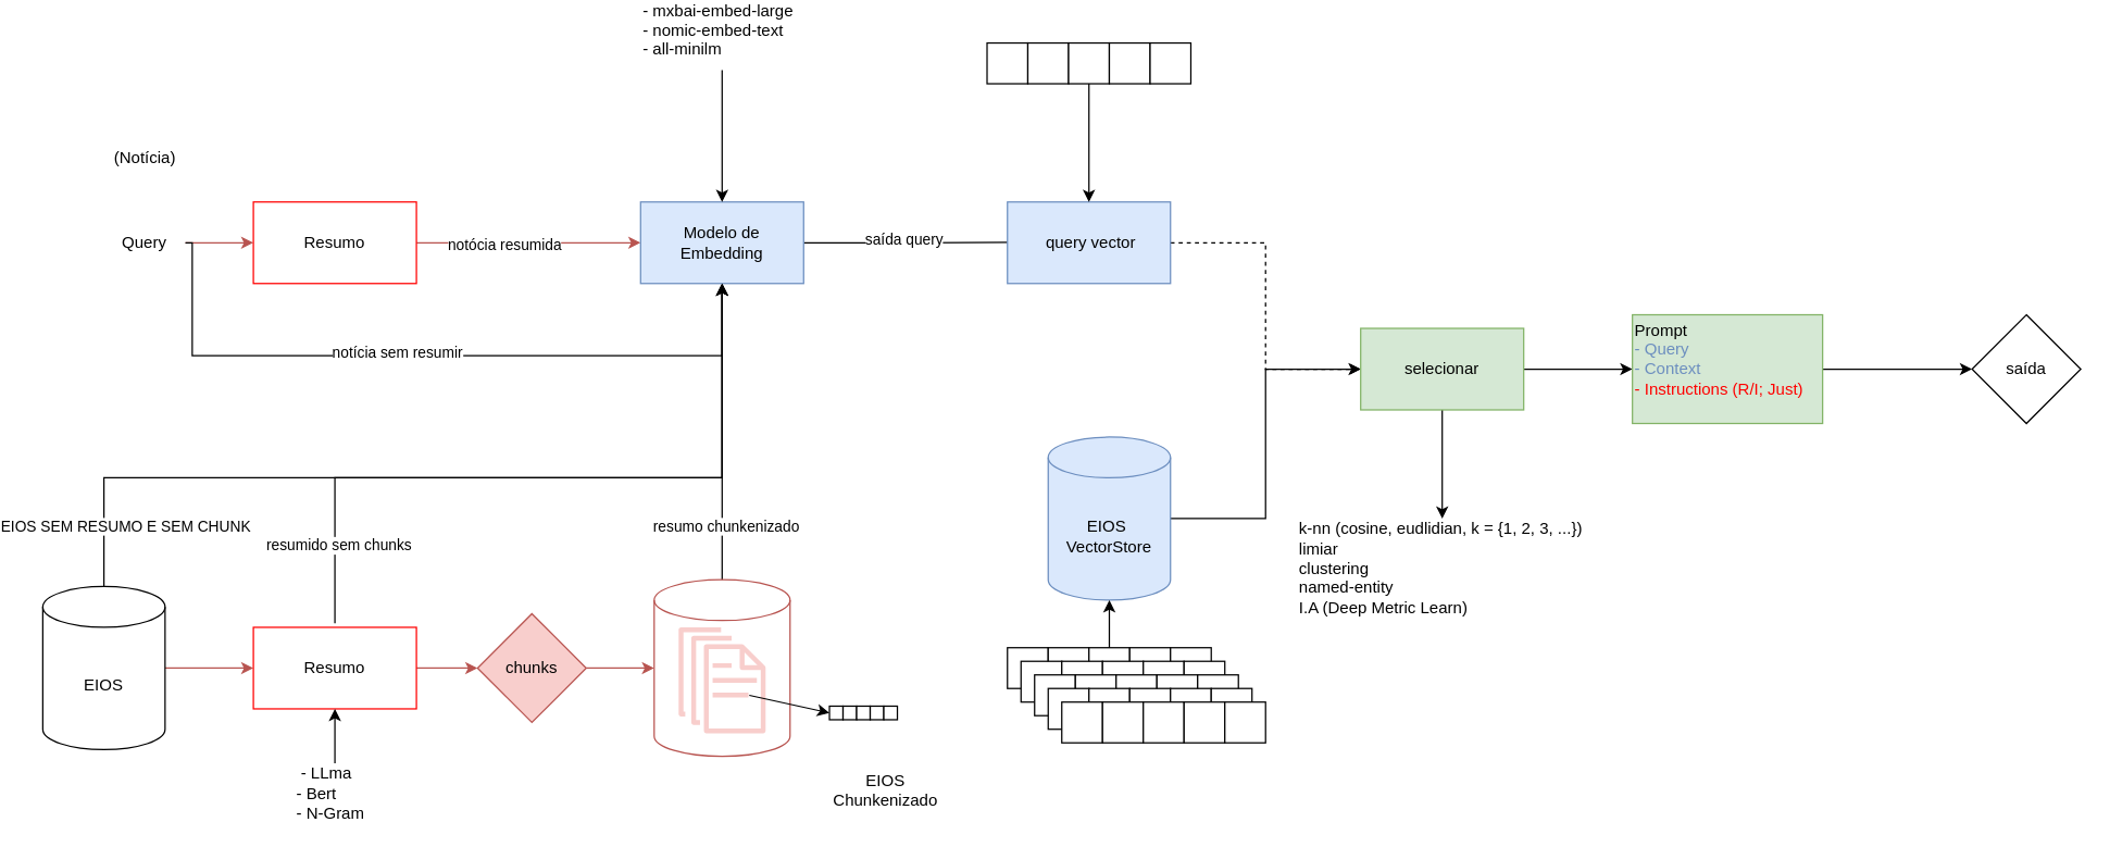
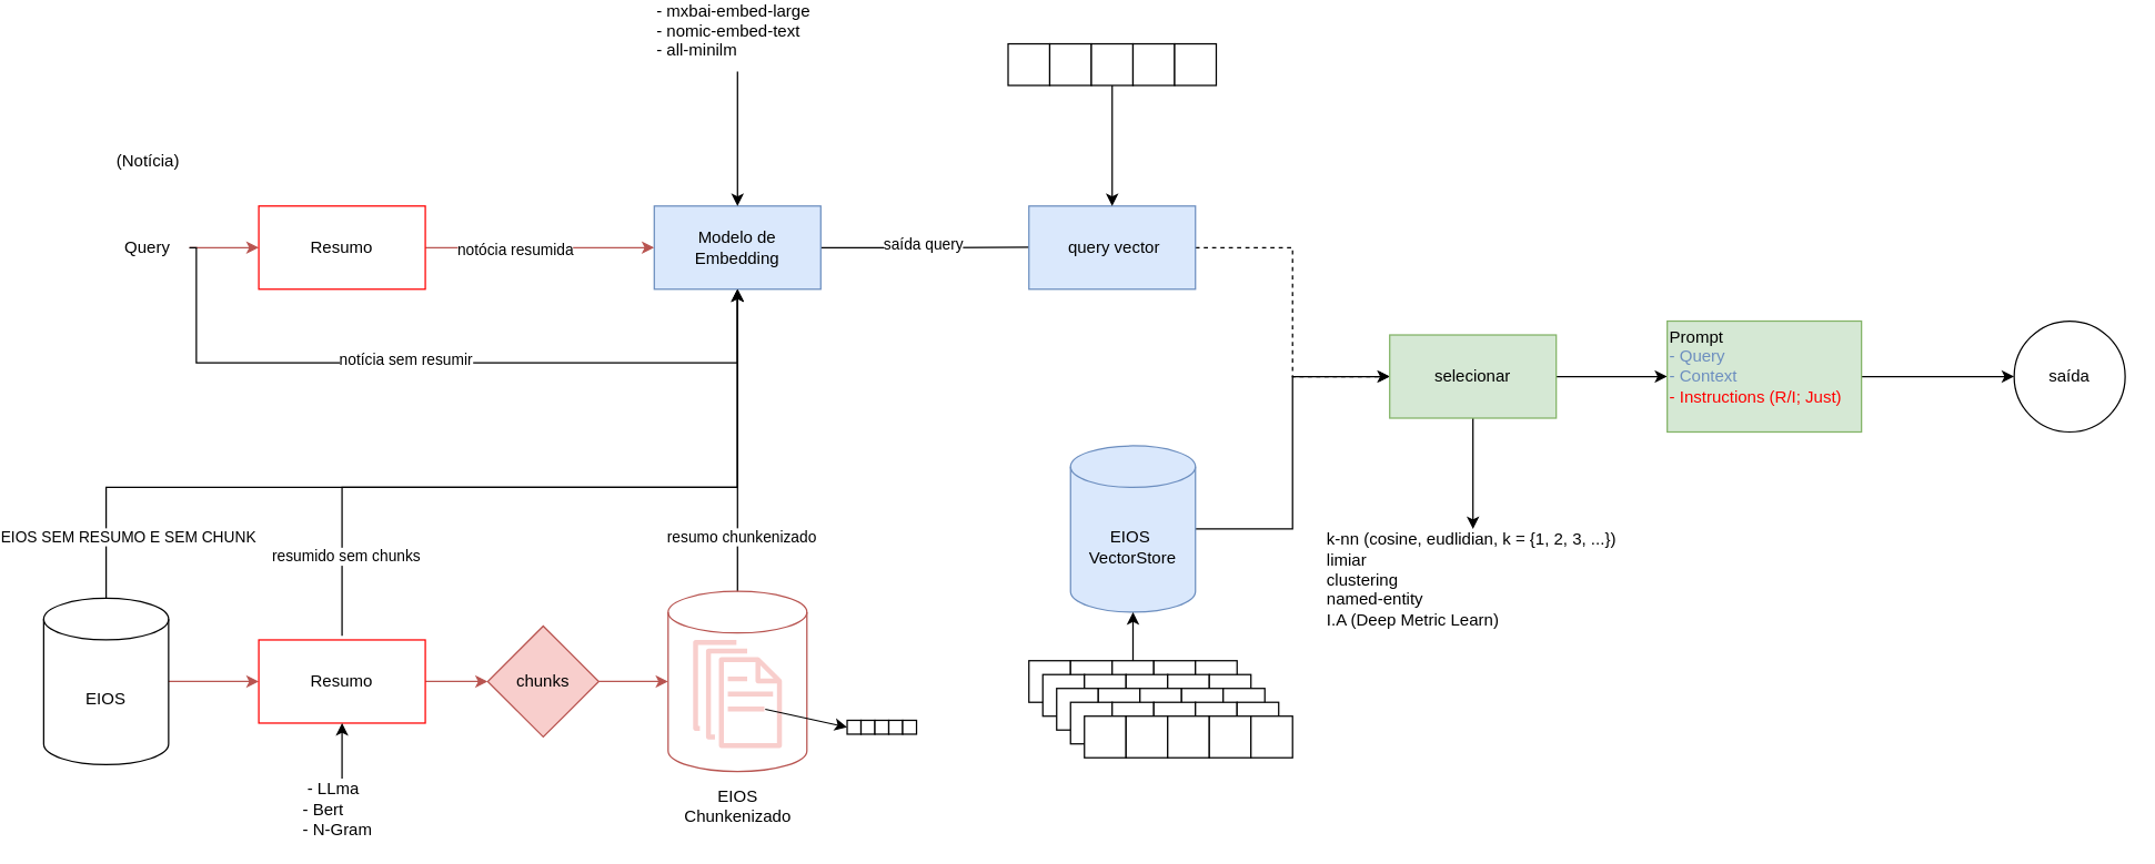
  <mxCell id="0" />
  <mxCell id="1" parent="0" />
  <mxCell id="2" value="" style="edgeStyle=orthogonalEdgeStyle;rounded=0;orthogonalLoop=1;jettySize=auto;html=1;fillColor=#f8cecc;strokeColor=#b85450;" edge="1" parent="1" source="5" target="9"><mxGeometry relative="1" as="geometry" /></mxCell>
  <mxCell id="3" style="edgeStyle=orthogonalEdgeStyle;rounded=0;orthogonalLoop=1;jettySize=auto;html=1;" edge="1" parent="1" source="5" target="22"><mxGeometry relative="1" as="geometry"><Array as="points"><mxPoint x="65" y="350" /><mxPoint x="520" y="350" /></Array></mxGeometry></mxCell>
  <mxCell id="4" value="EIOS SEM RESUMO E SEM CHUNK" style="edgeLabel;html=1;align=center;verticalAlign=middle;resizable=0;points=[];" vertex="1" connectable="0" parent="3"><mxGeometry x="-0.867" y="2" relative="1" as="geometry"><mxPoint x="17" as="offset" /></mxGeometry></mxCell>
  <mxCell id="5" value="EIOS" style="shape=cylinder3;whiteSpace=wrap;html=1;boundedLbl=1;backgroundOutline=1;size=15;" vertex="1" parent="1"><mxGeometry x="20" y="430" width="90" height="120" as="geometry" /></mxCell>
  <mxCell id="6" value="" style="edgeStyle=orthogonalEdgeStyle;rounded=0;orthogonalLoop=1;jettySize=auto;html=1;fillColor=#f8cecc;strokeColor=#b85450;" edge="1" parent="1" source="9" target="40"><mxGeometry relative="1" as="geometry" /></mxCell>
  <mxCell id="7" style="edgeStyle=orthogonalEdgeStyle;rounded=0;orthogonalLoop=1;jettySize=auto;html=1;" edge="1" parent="1"><mxGeometry relative="1" as="geometry"><mxPoint x="520" y="207" as="targetPoint" /><mxPoint x="235" y="457" as="sourcePoint" /><Array as="points"><mxPoint x="235" y="350" /><mxPoint x="520" y="350" /></Array></mxGeometry></mxCell>
  <mxCell id="8" value="resumido sem chunks" style="edgeLabel;html=1;align=center;verticalAlign=middle;resizable=0;points=[];" vertex="1" connectable="0" parent="7"><mxGeometry x="-0.784" y="-2" relative="1" as="geometry"><mxPoint as="offset" /></mxGeometry></mxCell>
  <mxCell id="9" value="Resumo" style="whiteSpace=wrap;html=1;strokeColor=#FF0000;" vertex="1" parent="1"><mxGeometry x="175" y="460" width="120" height="60" as="geometry" /></mxCell>
  <mxCell id="10" value="" style="edgeStyle=orthogonalEdgeStyle;rounded=0;orthogonalLoop=1;jettySize=auto;html=1;" edge="1" parent="1" source="11" target="9"><mxGeometry relative="1" as="geometry" /></mxCell>
  <mxCell id="11" value="&lt;div&gt;&lt;br&gt;&lt;/div&gt;&amp;nbsp;- LLma&lt;div&gt;- Bert&lt;/div&gt;&lt;div&gt;- N-&lt;span style=&quot;background-color: initial;&quot;&gt;Gram&lt;/span&gt;&lt;/div&gt;" style="text;html=1;align=left;verticalAlign=middle;whiteSpace=wrap;rounded=0;" vertex="1" parent="1"><mxGeometry x="205" y="560" width="60" height="30" as="geometry" /></mxCell>
  <mxCell id="12" value="" style="edgeStyle=orthogonalEdgeStyle;rounded=0;orthogonalLoop=1;jettySize=auto;html=1;fillColor=#f8cecc;strokeColor=#b85450;" edge="1" parent="1" source="15" target="19"><mxGeometry relative="1" as="geometry" /></mxCell>
  <mxCell id="13" style="edgeStyle=orthogonalEdgeStyle;rounded=0;orthogonalLoop=1;jettySize=auto;html=1;entryX=0.5;entryY=1;entryDx=0;entryDy=0;" edge="1" parent="1" source="15" target="22"><mxGeometry relative="1" as="geometry"><Array as="points"><mxPoint x="130" y="177" /><mxPoint x="130" y="260" /><mxPoint x="520" y="260" /></Array></mxGeometry></mxCell>
  <mxCell id="14" value="notícia sem resumir" style="edgeLabel;html=1;align=center;verticalAlign=middle;resizable=0;points=[];" vertex="1" connectable="0" parent="13"><mxGeometry x="-0.105" y="3" relative="1" as="geometry"><mxPoint as="offset" /></mxGeometry></mxCell>
  <mxCell id="15" value="&lt;div&gt;&lt;span style=&quot;background-color: initial;&quot;&gt;Query&lt;/span&gt;&lt;br&gt;&lt;/div&gt;" style="text;html=1;align=center;verticalAlign=middle;whiteSpace=wrap;rounded=0;" vertex="1" parent="1"><mxGeometry x="65" y="162" width="60" height="30" as="geometry" /></mxCell>
  <mxCell id="16" value="(Notícia)" style="text;html=1;align=center;verticalAlign=middle;resizable=0;points=[];autosize=1;strokeColor=none;fillColor=none;" vertex="1" parent="1"><mxGeometry x="60" y="100" width="70" height="30" as="geometry" /></mxCell>
  <mxCell id="17" style="edgeStyle=orthogonalEdgeStyle;rounded=0;orthogonalLoop=1;jettySize=auto;html=1;entryX=0;entryY=0.5;entryDx=0;entryDy=0;fillColor=#f8cecc;strokeColor=#b85450;" edge="1" parent="1" source="19" target="22"><mxGeometry relative="1" as="geometry" /></mxCell>
  <mxCell id="18" value="notócia resumida" style="edgeLabel;html=1;align=center;verticalAlign=middle;resizable=0;points=[];" vertex="1" connectable="0" parent="17"><mxGeometry x="-0.224" y="-1" relative="1" as="geometry"><mxPoint as="offset" /></mxGeometry></mxCell>
  <mxCell id="19" value="Resumo" style="whiteSpace=wrap;html=1;strokeColor=#ff0000;" vertex="1" parent="1"><mxGeometry x="175" y="147" width="120" height="60" as="geometry" /></mxCell>
  <mxCell id="20" value="" style="edgeStyle=orthogonalEdgeStyle;rounded=0;orthogonalLoop=1;jettySize=auto;html=1;exitX=1;exitY=0.5;exitDx=0;exitDy=0;" edge="1" parent="1" source="22"><mxGeometry relative="1" as="geometry"><mxPoint x="620" y="176.62" as="sourcePoint" /><mxPoint x="740" y="176.62" as="targetPoint" /></mxGeometry></mxCell>
  <mxCell id="21" value="saída query" style="edgeLabel;html=1;align=center;verticalAlign=middle;resizable=0;points=[];" vertex="1" connectable="0" parent="20"><mxGeometry x="-0.086" y="3" relative="1" as="geometry"><mxPoint as="offset" /></mxGeometry></mxCell>
  <mxCell id="22" value="Modelo de Embedding" style="rounded=0;whiteSpace=wrap;html=1;fillColor=#dae8fc;strokeColor=#6c8ebf;" vertex="1" parent="1"><mxGeometry x="460" y="147" width="120" height="60" as="geometry" /></mxCell>
  <mxCell id="23" value="" style="edgeStyle=orthogonalEdgeStyle;rounded=0;orthogonalLoop=1;jettySize=auto;html=1;" edge="1" parent="1" source="24" target="22"><mxGeometry relative="1" as="geometry" /></mxCell>
  <mxCell id="24" value="- mxbai-embed-large&lt;div&gt;- nomic-embed-text&lt;br&gt;&lt;/div&gt;&lt;div style=&quot;&quot;&gt;- all-minilm&lt;br&gt;&lt;/div&gt;&lt;div&gt;&lt;br&gt;&lt;/div&gt;&lt;div&gt;&lt;br&gt;&lt;/div&gt;" style="text;html=1;align=left;verticalAlign=middle;whiteSpace=wrap;rounded=0;" vertex="1" parent="1"><mxGeometry x="460" y="20" width="120" height="30" as="geometry" /></mxCell>
  <mxCell id="25" style="edgeStyle=orthogonalEdgeStyle;rounded=0;orthogonalLoop=1;jettySize=auto;html=1;entryX=0;entryY=0.5;entryDx=0;entryDy=0;dashed=1;" edge="1" parent="1" source="26" target="31"><mxGeometry relative="1" as="geometry" /></mxCell>
  <mxCell id="26" value="&amp;nbsp;query vector" style="rounded=0;whiteSpace=wrap;html=1;fillColor=#dae8fc;strokeColor=#6c8ebf;" vertex="1" parent="1"><mxGeometry x="730" y="147" width="120" height="60" as="geometry" /></mxCell>
  <mxCell id="27" style="edgeStyle=orthogonalEdgeStyle;rounded=0;orthogonalLoop=1;jettySize=auto;html=1;entryX=0;entryY=0.5;entryDx=0;entryDy=0;endArrow=open;" edge="1" parent="1" source="28" target="31"><mxGeometry relative="1" as="geometry" /></mxCell>
  <mxCell id="28" value="EIOS&amp;nbsp;&lt;div&gt;VectorStore&lt;/div&gt;" style="shape=cylinder3;whiteSpace=wrap;html=1;boundedLbl=1;backgroundOutline=1;size=15;fillColor=#dae8fc;strokeColor=#6c8ebf;" vertex="1" parent="1"><mxGeometry x="760" y="320" width="90" height="120" as="geometry" /></mxCell>
  <mxCell id="29" value="" style="edgeStyle=orthogonalEdgeStyle;rounded=0;orthogonalLoop=1;jettySize=auto;html=1;" edge="1" parent="1" source="31" target="32"><mxGeometry relative="1" as="geometry" /></mxCell>
  <mxCell id="30" value="" style="edgeStyle=orthogonalEdgeStyle;rounded=0;orthogonalLoop=1;jettySize=auto;html=1;" edge="1" parent="1" source="31" target="34"><mxGeometry relative="1" as="geometry" /></mxCell>
  <mxCell id="31" value="selecionar" style="rounded=0;whiteSpace=wrap;html=1;fillColor=#d5e8d4;strokeColor=#82b366;" vertex="1" parent="1"><mxGeometry x="990" y="240" width="120" height="60" as="geometry" /></mxCell>
  <mxCell id="32" value="&lt;div&gt;&lt;br&gt;&lt;/div&gt;&lt;div&gt;&lt;br&gt;&lt;/div&gt;&lt;div&gt;&lt;br&gt;&lt;/div&gt;k-nn (cosine, eudlidian, k = {1, 2, 3, ...})&lt;div&gt;limiar&lt;/div&gt;&lt;div&gt;clustering&lt;/div&gt;&lt;div&gt;named-entity&lt;/div&gt;&lt;div&gt;I.A (Deep Metric Learn)&lt;/div&gt;" style="text;html=1;align=left;verticalAlign=middle;whiteSpace=wrap;rounded=0;" vertex="1" parent="1"><mxGeometry x="942.5" y="380" width="215" height="30" as="geometry" /></mxCell>
  <mxCell id="33" value="" style="edgeStyle=orthogonalEdgeStyle;rounded=0;orthogonalLoop=1;jettySize=auto;html=1;" edge="1" parent="1" source="34" target="80"><mxGeometry relative="1" as="geometry" /></mxCell>
  <mxCell id="34" value="Prompt&amp;nbsp;&lt;div&gt;&lt;font color=&quot;#6c8ebf&quot;&gt;- Query&lt;/font&gt;&lt;/div&gt;&lt;div&gt;&lt;font color=&quot;#6c8ebf&quot;&gt;- Context&lt;/font&gt;&lt;/div&gt;&lt;div&gt;&lt;font color=&quot;#ff0000&quot;&gt;- Instructions (R/I; Just)&lt;/font&gt;&lt;/div&gt;&lt;div&gt;&lt;br&gt;&lt;/div&gt;" style="rounded=0;whiteSpace=wrap;html=1;fillColor=#d5e8d4;strokeColor=#82b366;align=left;" vertex="1" parent="1"><mxGeometry x="1190" y="230" width="140" height="80" as="geometry" /></mxCell>
  <mxCell id="35" value="" style="sketch=0;outlineConnect=0;fillColor=#f8cecc;strokeColor=#b85450;dashed=0;verticalLabelPosition=bottom;verticalAlign=top;align=center;html=1;fontSize=12;fontStyle=0;aspect=fixed;pointerEvents=1;shape=mxgraph.aws4.documents;" vertex="1" parent="1"><mxGeometry x="488" y="460" width="64" height="78" as="geometry" /></mxCell>
  <mxCell id="36" style="edgeStyle=orthogonalEdgeStyle;rounded=0;orthogonalLoop=1;jettySize=auto;html=1;entryX=0.5;entryY=1;entryDx=0;entryDy=0;" edge="1" parent="1" source="38" target="22"><mxGeometry relative="1" as="geometry"><Array as="points"><mxPoint x="520" y="210" /><mxPoint x="520" y="210" /></Array></mxGeometry></mxCell>
  <mxCell id="37" value="resumo chunkenizado" style="edgeLabel;html=1;align=center;verticalAlign=middle;resizable=0;points=[];" vertex="1" connectable="0" parent="36"><mxGeometry x="-0.633" y="-2" relative="1" as="geometry"><mxPoint as="offset" /></mxGeometry></mxCell>
  <mxCell id="38" value="" style="shape=cylinder3;whiteSpace=wrap;html=1;boundedLbl=1;backgroundOutline=1;size=15;fillColor=none;strokeColor=#b85450;" vertex="1" parent="1"><mxGeometry x="470" y="425" width="100" height="130" as="geometry" /></mxCell>
  <mxCell id="39" value="" style="edgeStyle=orthogonalEdgeStyle;rounded=0;orthogonalLoop=1;jettySize=auto;html=1;fillColor=#f8cecc;strokeColor=#b85450;" edge="1" parent="1" source="40" target="38"><mxGeometry relative="1" as="geometry" /></mxCell>
  <mxCell id="40" value="chunks" style="rhombus;whiteSpace=wrap;html=1;fillColor=#f8cecc;strokeColor=#b85450;" vertex="1" parent="1"><mxGeometry x="340" y="450" width="80" height="80" as="geometry" /></mxCell>
- <mxCell id="41" value="EIOS&lt;div&gt;Chunkenizado&lt;/div&gt;" style="text;html=1;align=center;verticalAlign=middle;resizable=0;points=[];autosize=1;strokeColor=none;fillColor=none;" vertex="1" parent="1"><mxGeometry x="590" y="560" width="100" height="40" as="geometry" /></mxCell>
+ <mxCell id="41" value="EIOS&lt;div&gt;Chunkenizado&lt;/div&gt;" style="text;html=1;align=center;verticalAlign=middle;resizable=0;points=[];autosize=1;strokeColor=none;fillColor=none;" vertex="1" parent="1"><mxGeometry x="470" y="560" width="100" height="40" as="geometry" /></mxCell>
  <mxCell id="42" value="" style="whiteSpace=wrap;html=1;aspect=fixed;imageWidth=10;imageHeight=10;" vertex="1" parent="1"><mxGeometry x="715" y="30" width="30" height="30" as="geometry" /></mxCell>
  <mxCell id="43" value="" style="whiteSpace=wrap;html=1;aspect=fixed;imageWidth=10;imageHeight=10;" vertex="1" parent="1"><mxGeometry x="745" y="30" width="30" height="30" as="geometry" /></mxCell>
  <mxCell id="44" style="edgeStyle=orthogonalEdgeStyle;rounded=0;orthogonalLoop=1;jettySize=auto;html=1;entryX=0.5;entryY=0;entryDx=0;entryDy=0;" edge="1" parent="1" source="45" target="26"><mxGeometry relative="1" as="geometry" /></mxCell>
  <mxCell id="45" value="" style="whiteSpace=wrap;html=1;aspect=fixed;imageWidth=10;imageHeight=10;" vertex="1" parent="1"><mxGeometry x="775" y="30" width="30" height="30" as="geometry" /></mxCell>
  <mxCell id="46" value="" style="whiteSpace=wrap;html=1;aspect=fixed;imageWidth=10;imageHeight=10;" vertex="1" parent="1"><mxGeometry x="805" y="30" width="30" height="30" as="geometry" /></mxCell>
  <mxCell id="47" value="" style="whiteSpace=wrap;html=1;aspect=fixed;imageWidth=10;imageHeight=10;" vertex="1" parent="1"><mxGeometry x="835" y="30" width="30" height="30" as="geometry" /></mxCell>
  <mxCell id="48" value="" style="whiteSpace=wrap;html=1;aspect=fixed;imageWidth=10;imageHeight=10;" vertex="1" parent="1"><mxGeometry x="730" y="475" width="30" height="30" as="geometry" /></mxCell>
  <mxCell id="49" value="" style="whiteSpace=wrap;html=1;aspect=fixed;imageWidth=10;imageHeight=10;" vertex="1" parent="1"><mxGeometry x="760" y="475" width="30" height="30" as="geometry" /></mxCell>
  <mxCell id="50" value="" style="whiteSpace=wrap;html=1;aspect=fixed;imageWidth=10;imageHeight=10;" vertex="1" parent="1"><mxGeometry x="790" y="475" width="30" height="30" as="geometry" /></mxCell>
  <mxCell id="51" value="" style="whiteSpace=wrap;html=1;aspect=fixed;imageWidth=10;imageHeight=10;" vertex="1" parent="1"><mxGeometry x="820" y="475" width="30" height="30" as="geometry" /></mxCell>
  <mxCell id="52" value="" style="whiteSpace=wrap;html=1;aspect=fixed;imageWidth=10;imageHeight=10;" vertex="1" parent="1"><mxGeometry x="850" y="475" width="30" height="30" as="geometry" /></mxCell>
  <mxCell id="53" value="" style="whiteSpace=wrap;html=1;aspect=fixed;imageWidth=10;imageHeight=10;" vertex="1" parent="1"><mxGeometry x="740" y="485" width="30" height="30" as="geometry" /></mxCell>
  <mxCell id="54" value="" style="whiteSpace=wrap;html=1;aspect=fixed;imageWidth=10;imageHeight=10;" vertex="1" parent="1"><mxGeometry x="770" y="485" width="30" height="30" as="geometry" /></mxCell>
  <mxCell id="55" value="" style="whiteSpace=wrap;html=1;aspect=fixed;imageWidth=10;imageHeight=10;" vertex="1" parent="1"><mxGeometry x="800" y="485" width="30" height="30" as="geometry" /></mxCell>
  <mxCell id="56" value="" style="whiteSpace=wrap;html=1;aspect=fixed;imageWidth=10;imageHeight=10;" vertex="1" parent="1"><mxGeometry x="830" y="485" width="30" height="30" as="geometry" /></mxCell>
  <mxCell id="57" value="" style="whiteSpace=wrap;html=1;aspect=fixed;imageWidth=10;imageHeight=10;" vertex="1" parent="1"><mxGeometry x="860" y="485" width="30" height="30" as="geometry" /></mxCell>
  <mxCell id="58" value="" style="whiteSpace=wrap;html=1;aspect=fixed;imageWidth=10;imageHeight=10;" vertex="1" parent="1"><mxGeometry x="750" y="495" width="30" height="30" as="geometry" /></mxCell>
  <mxCell id="59" value="" style="whiteSpace=wrap;html=1;aspect=fixed;imageWidth=10;imageHeight=10;" vertex="1" parent="1"><mxGeometry x="780" y="495" width="30" height="30" as="geometry" /></mxCell>
  <mxCell id="60" value="" style="whiteSpace=wrap;html=1;aspect=fixed;imageWidth=10;imageHeight=10;" vertex="1" parent="1"><mxGeometry x="810" y="495" width="30" height="30" as="geometry" /></mxCell>
  <mxCell id="61" value="" style="whiteSpace=wrap;html=1;aspect=fixed;imageWidth=10;imageHeight=10;" vertex="1" parent="1"><mxGeometry x="840" y="495" width="30" height="30" as="geometry" /></mxCell>
  <mxCell id="62" value="" style="whiteSpace=wrap;html=1;aspect=fixed;imageWidth=10;imageHeight=10;" vertex="1" parent="1"><mxGeometry x="870" y="495" width="30" height="30" as="geometry" /></mxCell>
  <mxCell id="63" value="" style="whiteSpace=wrap;html=1;aspect=fixed;imageWidth=10;imageHeight=10;" vertex="1" parent="1"><mxGeometry x="760" y="505" width="30" height="30" as="geometry" /></mxCell>
  <mxCell id="64" value="" style="whiteSpace=wrap;html=1;aspect=fixed;imageWidth=10;imageHeight=10;" vertex="1" parent="1"><mxGeometry x="790" y="505" width="30" height="30" as="geometry" /></mxCell>
  <mxCell id="65" value="" style="whiteSpace=wrap;html=1;aspect=fixed;imageWidth=10;imageHeight=10;" vertex="1" parent="1"><mxGeometry x="820" y="505" width="30" height="30" as="geometry" /></mxCell>
  <mxCell id="66" value="" style="whiteSpace=wrap;html=1;aspect=fixed;imageWidth=10;imageHeight=10;" vertex="1" parent="1"><mxGeometry x="850" y="505" width="30" height="30" as="geometry" /></mxCell>
  <mxCell id="67" value="" style="whiteSpace=wrap;html=1;aspect=fixed;imageWidth=10;imageHeight=10;" vertex="1" parent="1"><mxGeometry x="880" y="505" width="30" height="30" as="geometry" /></mxCell>
  <mxCell id="68" value="" style="whiteSpace=wrap;html=1;aspect=fixed;imageWidth=10;imageHeight=10;" vertex="1" parent="1"><mxGeometry x="770" y="515" width="30" height="30" as="geometry" /></mxCell>
  <mxCell id="69" value="" style="whiteSpace=wrap;html=1;aspect=fixed;imageWidth=10;imageHeight=10;" vertex="1" parent="1"><mxGeometry x="800" y="515" width="30" height="30" as="geometry" /></mxCell>
  <mxCell id="70" value="" style="whiteSpace=wrap;html=1;aspect=fixed;imageWidth=10;imageHeight=10;" vertex="1" parent="1"><mxGeometry x="830" y="515" width="30" height="30" as="geometry" /></mxCell>
  <mxCell id="71" value="" style="whiteSpace=wrap;html=1;aspect=fixed;imageWidth=10;imageHeight=10;" vertex="1" parent="1"><mxGeometry x="860" y="515" width="30" height="30" as="geometry" /></mxCell>
  <mxCell id="72" value="" style="whiteSpace=wrap;html=1;aspect=fixed;imageWidth=10;imageHeight=10;" vertex="1" parent="1"><mxGeometry x="890" y="515" width="30" height="30" as="geometry" /></mxCell>
  <mxCell id="73" style="edgeStyle=orthogonalEdgeStyle;rounded=0;orthogonalLoop=1;jettySize=auto;html=1;entryX=0.5;entryY=1;entryDx=0;entryDy=0;entryPerimeter=0;" edge="1" parent="1" source="50" target="28"><mxGeometry relative="1" as="geometry" /></mxCell>
  <mxCell id="74" value="" style="whiteSpace=wrap;html=1;aspect=fixed;imageWidth=10;imageHeight=10;" vertex="1" parent="1"><mxGeometry x="599" y="518" width="10" height="10" as="geometry" /></mxCell>
  <mxCell id="75" value="" style="whiteSpace=wrap;html=1;aspect=fixed;imageWidth=10;imageHeight=10;" vertex="1" parent="1"><mxGeometry x="609" y="518" width="10" height="10" as="geometry" /></mxCell>
  <mxCell id="76" value="" style="whiteSpace=wrap;html=1;aspect=fixed;imageWidth=10;imageHeight=10;" vertex="1" parent="1"><mxGeometry x="619" y="518" width="10" height="10" as="geometry" /></mxCell>
  <mxCell id="77" value="" style="whiteSpace=wrap;html=1;aspect=fixed;imageWidth=10;imageHeight=10;" vertex="1" parent="1"><mxGeometry x="629" y="518" width="10" height="10" as="geometry" /></mxCell>
  <mxCell id="78" value="" style="whiteSpace=wrap;html=1;aspect=fixed;imageWidth=10;imageHeight=10;" vertex="1" parent="1"><mxGeometry x="639" y="518" width="10" height="10" as="geometry" /></mxCell>
  <mxCell id="79" value="" style="endArrow=classic;html=1;rounded=0;entryX=0;entryY=0.5;entryDx=0;entryDy=0;exitX=0.7;exitY=0.654;exitDx=0;exitDy=0;exitPerimeter=0;" edge="1" parent="1" source="38" target="74"><mxGeometry width="50" height="50" relative="1" as="geometry"><mxPoint x="600" y="490" as="sourcePoint" /><mxPoint x="552" y="512.5" as="targetPoint" /></mxGeometry></mxCell>
- <mxCell id="80" value="saída" style="rhombus;whiteSpace=wrap;html=1;align=center;" vertex="1" parent="1"><mxGeometry x="1440" y="230" width="80" height="80" as="geometry" /></mxCell>
+ <mxCell id="80" value="saída" style="ellipse;whiteSpace=wrap;html=1;align=center;rounded=0;" vertex="1" parent="1"><mxGeometry x="1440" y="230" width="80" height="80" as="geometry" /></mxCell>
